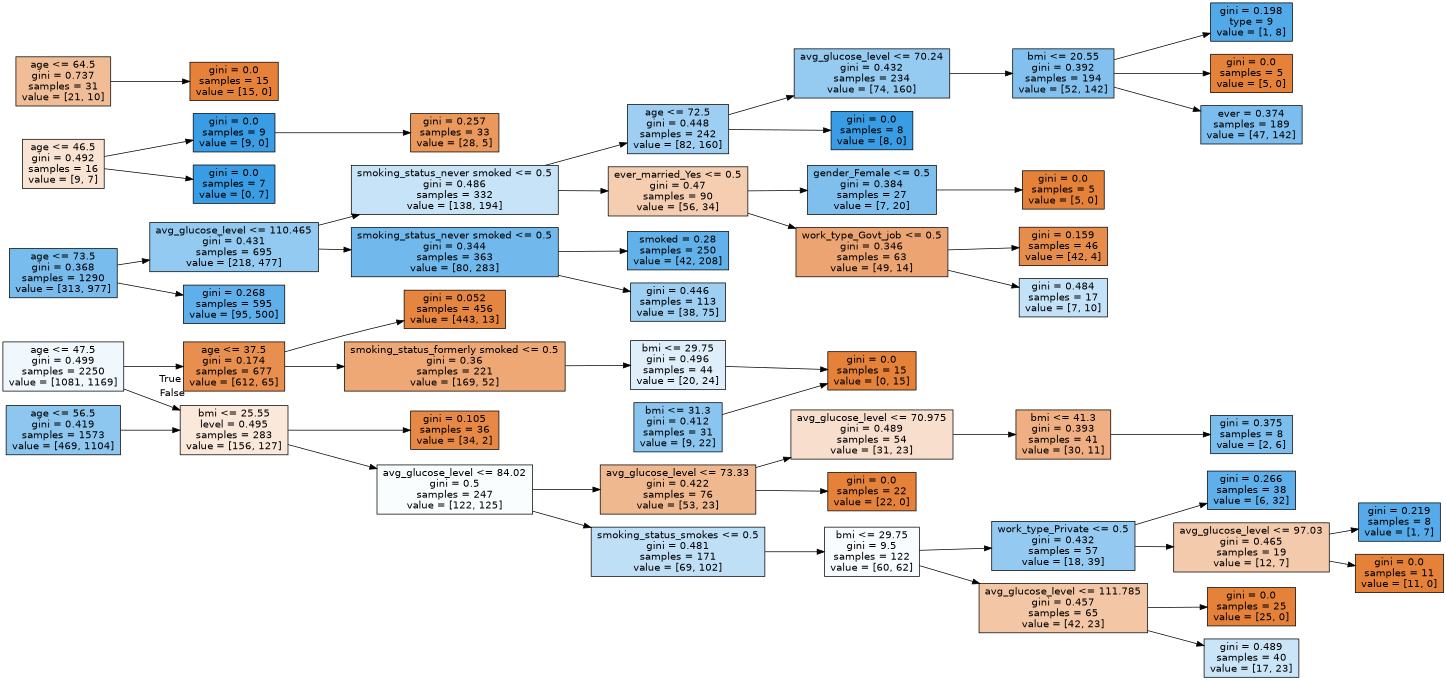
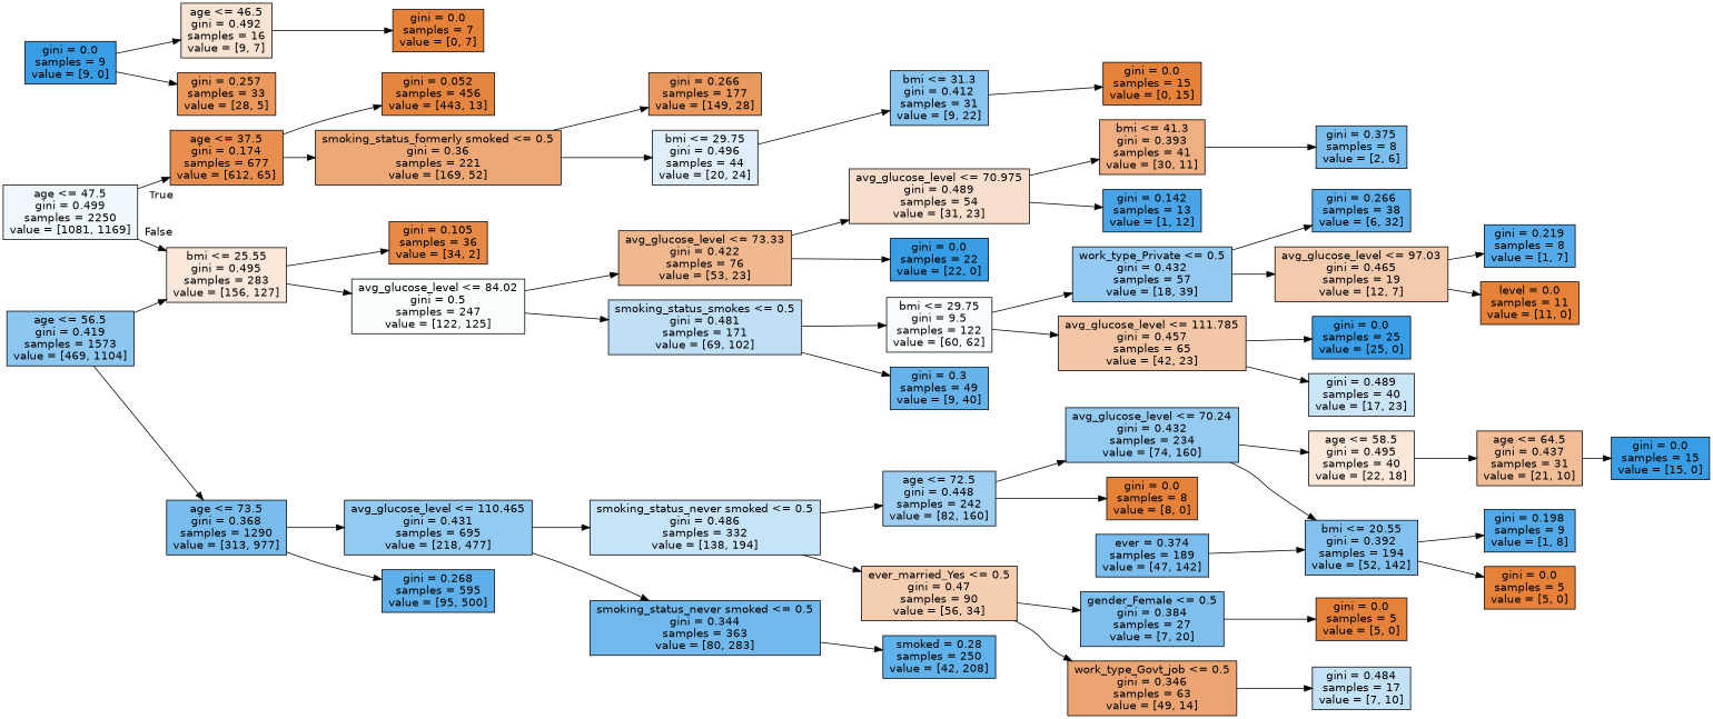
  digraph {
    rankdir=LR
    node [color=black fillcolor="#e58139" fontname=helvetica shape=box style=filled]
    edge [fontname=helvetica]
    n1 [fillcolor="#f0f8fd" label="age <= 47.5\ngini = 0.499\nsamples = 2250\nvalue = [1081, 1169]"]
    n2 [fillcolor="#e88e4e" label="age <= 37.5\ngini = 0.174\nsamples = 677\nvalue = [612, 65]"]
-   n3 [fillcolor="#fae8da" label="bmi <= 25.55\nlevel = 0.495\nsamples = 283\nvalue = [156, 127]"]
+   n3 [fillcolor="#fae8da" label="bmi <= 25.55\ngini = 0.495\nsamples = 283\nvalue = [156, 127]"]
    n4 [fillcolor="#e6853f" label="gini = 0.052\nsamples = 456\nvalue = [443, 13]"]
    n5 [fillcolor="#eda876" label="smoking_status_formerly smoked <= 0.5\ngini = 0.36\nsamples = 221\nvalue = [169, 52]"]
    n6 [fillcolor="#8dc7f0" label="age <= 56.5\ngini = 0.419\nsamples = 1573\nvalue = [469, 1104]"]
    n7 [fillcolor="#78bced" label="age <= 73.5\ngini = 0.368\nsamples = 1290\nvalue = [313, 977]"]
+   n8 [fillcolor="#ea995e" label="gini = 0.266\nsamples = 177\nvalue = [149, 28]"]
    n9 [fillcolor="#deeffb" label="bmi <= 29.75\ngini = 0.496\nsamples = 44\nvalue = [20, 24]"]
    n10 [fillcolor="#8ac5f0" label="bmi <= 31.3\ngini = 0.412\nsamples = 31\nvalue = [9, 22]"]
    n11 [label="gini = 0.0\nsamples = 15\nvalue = [0, 15]"]
    n12 [fillcolor="#f9e3d3" label="age <= 46.5\ngini = 0.492\nsamples = 16\nvalue = [9, 7]"]
    n13 [fillcolor="#399de5" label="gini = 0.0\nsamples = 9\nvalue = [9, 0]"]
-   n14 [fillcolor="#399de5" label="gini = 0.0\nsamples = 7\nvalue = [0, 7]"]
+   n14 [label="gini = 0.0\nsamples = 7\nvalue = [0, 7]"]
    n15 [fillcolor="#ea985c" label="gini = 0.257\nsamples = 33\nvalue = [28, 5]"]
    n16 [fillcolor="#e78845" label="gini = 0.105\nsamples = 36\nvalue = [34, 2]"]
    n17 [fillcolor="#fafdfe" label="avg_glucose_level <= 84.02\ngini = 0.5\nsamples = 247\nvalue = [122, 125]"]
    n18 [fillcolor="#93caf1" label="avg_glucose_level <= 110.465\ngini = 0.431\nsamples = 695\nvalue = [218, 477]"]
    n19 [fillcolor="#5fb0ea" label="gini = 0.268\nsamples = 595\nvalue = [95, 500]"]
    n20 [fillcolor="#f0b88f" label="avg_glucose_level <= 73.33\ngini = 0.422\nsamples = 76\nvalue = [53, 23]"]
    n21 [fillcolor="#bfdff7" label="smoking_status_smokes <= 0.5\ngini = 0.481\nsamples = 171\nvalue = [69, 102]"]
    n22 [fillcolor="#f8decc" label="avg_glucose_level <= 70.975\ngini = 0.489\nsamples = 54\nvalue = [31, 23]"]
-   n23 [label="gini = 0.0\nsamples = 22\nvalue = [22, 0]"]
+   n23 [fillcolor="#399de5" label="gini = 0.0\nsamples = 22\nvalue = [22, 0]"]
    n24 [fillcolor="#f9fcfe" label="bmi <= 29.75\ngini = 9.5\nsamples = 122\nvalue = [60, 62]"]
+   n25 [fillcolor="#66b3eb" label="gini = 0.3\nsamples = 49\nvalue = [9, 40]"]
    n26 [fillcolor="#efaf82" label="bmi <= 41.3\ngini = 0.393\nsamples = 41\nvalue = [30, 11]"]
+   n27 [fillcolor="#49a5e7" label="gini = 0.142\nsamples = 13\nvalue = [1, 12]"]
    n28 [fillcolor="#7bbeee" label="gini = 0.375\nsamples = 8\nvalue = [2, 6]"]
    n29 [fillcolor="#94caf1" label="work_type_Private <= 0.5\ngini = 0.432\nsamples = 57\nvalue = [18, 39]"]
    n30 [fillcolor="#f3c6a5" label="avg_glucose_level <= 111.785\ngini = 0.457\nsamples = 65\nvalue = [42, 23]"]
    n31 [fillcolor="#5eafea" label="gini = 0.266\nsamples = 38\nvalue = [6, 32]"]
    n32 [fillcolor="#f4caac" label="avg_glucose_level <= 97.03\ngini = 0.465\nsamples = 19\nvalue = [12, 7]"]
-   n33 [label="gini = 0.0\nsamples = 25\nvalue = [25, 0]"]
+   n33 [fillcolor="#399de5" label="gini = 0.0\nsamples = 25\nvalue = [25, 0]"]
    n34 [fillcolor="#cbe5f8" label="gini = 0.489\nsamples = 40\nvalue = [17, 23]"]
    n35 [fillcolor="#55abe9" label="gini = 0.219\nsamples = 8\nvalue = [1, 7]"]
-   n36 [label="gini = 0.0\nsamples = 11\nvalue = [11, 0]"]
+   n36 [label="level = 0.0\nsamples = 11\nvalue = [11, 0]"]
    n37 [fillcolor="#c6e3f7" label="smoking_status_never smoked <= 0.5\ngini = 0.486\nsamples = 332\nvalue = [138, 194]"]
    n38 [fillcolor="#71b9ec" label="smoking_status_never smoked <= 0.5\ngini = 0.344\nsamples = 363\nvalue = [80, 283]"]
    n39 [fillcolor="#9ecff2" label="age <= 72.5\ngini = 0.448\nsamples = 242\nvalue = [82, 160]"]
    n40 [fillcolor="#f5ceb1" label="ever_married_Yes <= 0.5\ngini = 0.47\nsamples = 90\nvalue = [56, 34]"]
    n41 [fillcolor="#61b1ea" label="smoked = 0.28\nsamples = 250\nvalue = [42, 208]"]
-   n42 [fillcolor="#9dcff2" label="gini = 0.446\nsamples = 113\nvalue = [38, 75]"]
    n43 [fillcolor="#95caf1" label="avg_glucose_level <= 70.24\ngini = 0.432\nsamples = 234\nvalue = [74, 160]"]
-   n44 [fillcolor="#399de5" label="gini = 0.0\nsamples = 8\nvalue = [8, 0]"]
+   n44 [label="gini = 0.0\nsamples = 8\nvalue = [8, 0]"]
    n45 [fillcolor="#7ebfee" label="gender_Female <= 0.5\ngini = 0.384\nsamples = 27\nvalue = [7, 20]"]
    n46 [fillcolor="#eca572" label="work_type_Govt_job <= 0.5\ngini = 0.346\nsamples = 63\nvalue = [49, 14]"]
+   n47 [fillcolor="#fae8db" label="age <= 58.5\ngini = 0.495\nsamples = 40\nvalue = [22, 18]"]
    n48 [fillcolor="#82c1ef" label="bmi <= 20.55\ngini = 0.392\nsamples = 194\nvalue = [52, 142]"]
-   n49 [fillcolor="#f1bd97" label="age <= 64.5\ngini = 0.737\nsamples = 31\nvalue = [21, 10]"]
-   n50 [fillcolor="#52a9e8" label="gini = 0.198\ntype = 9\nvalue = [1, 8]"]
+   n49 [fillcolor="#f1bd97" label="age <= 64.5\ngini = 0.437\nsamples = 31\nvalue = [21, 10]"]
+   n50 [fillcolor="#52a9e8" label="gini = 0.198\nsamples = 9\nvalue = [1, 8]"]
    n51 [label="gini = 0.0\nsamples = 5\nvalue = [5, 0]"]
    n52 [fillcolor="#7bbdee" label="ever = 0.374\nsamples = 189\nvalue = [47, 142]"]
-   n53 [label="gini = 0.0\nsamples = 15\nvalue = [15, 0]"]
+   n53 [fillcolor="#399de5" label="gini = 0.0\nsamples = 15\nvalue = [15, 0]"]
    n54 [label="gini = 0.0\nsamples = 5\nvalue = [5, 0]"]
-   n55 [fillcolor="#e78d4c" label="gini = 0.159\nsamples = 46\nvalue = [42, 4]"]
    n56 [fillcolor="#c4e2f7" label="gini = 0.484\nsamples = 17\nvalue = [7, 10]"]
    n1 -> n2 [headlabel=True labelangle=45 labeldistance=2.5]
    n1 -> n3 [headlabel=False labelangle=-45 labeldistance=2.5]
    n2 -> n4
    n2 -> n5
    n3 -> n16
    n3 -> n17
+   n5 -> n8
    n5 -> n9
    n6 -> n3
+   n6 -> n7
    n7 -> n18
    n7 -> n19
-   n9 -> n11
+   n9 -> n10
    n10 -> n11
-   n12 -> n13
+   n13 -> n12
    n12 -> n14
    n13 -> n15
    n17 -> n20
    n17 -> n21
    n18 -> n37
    n18 -> n38
    n20 -> n22
    n20 -> n23
    n21 -> n24
+   n21 -> n25
    n22 -> n26
+   n22 -> n27
    n24 -> n29
    n24 -> n30
    n26 -> n28
    n29 -> n31
    n29 -> n32
    n30 -> n33
    n30 -> n34
    n32 -> n35
    n32 -> n36
    n37 -> n39
    n37 -> n40
    n38 -> n41
-   n38 -> n42
    n39 -> n43
    n39 -> n44
    n40 -> n45
    n40 -> n46
+   n43 -> n47
    n43 -> n48
    n45 -> n54
-   n46 -> n55
    n46 -> n56
+   n47 -> n49
    n48 -> n50
    n48 -> n51
-   n48 -> n52
+   n52 -> n48
    n49 -> n53
  }
